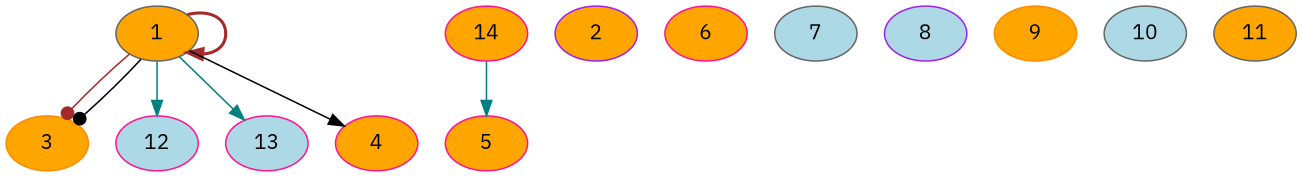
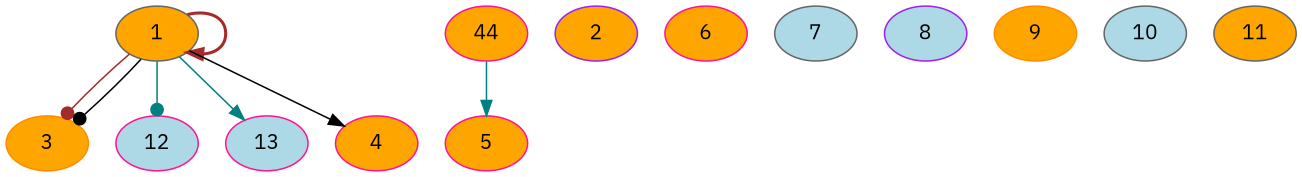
  digraph {
    fontname="IBM Plex Sans"
    node [color=deeppink fillcolor=orange fontname="IBM Plex Sans" style=filled]
    edge [arrowhead=normal color=teal fontname="IBM Plex Sans" style=solid]
    1 [color=gray40]
    3 [color=darkorange]
    12 [fillcolor=lightblue]
    13 [fillcolor=lightblue]
    4
-   14
+   14 [label=44]
    5
    2 [color=purple]
    6
    7 [color=gray40 fillcolor=lightblue]
    8 [color=purple fillcolor=lightblue]
    9 [color=darkorange]
    10 [color=gray40 fillcolor=lightblue]
    11 [color=gray40]
    1 -> 1 [color=brown style=bold]
    1 -> 3 [arrowhead=dot color=brown]
    1 -> 3 [arrowhead=dot color=black]
-   1 -> 12
+   1 -> 12 [arrowhead=dot]
    1 -> 13
    1 -> 4 [color=black]
    14 -> 5
  }
